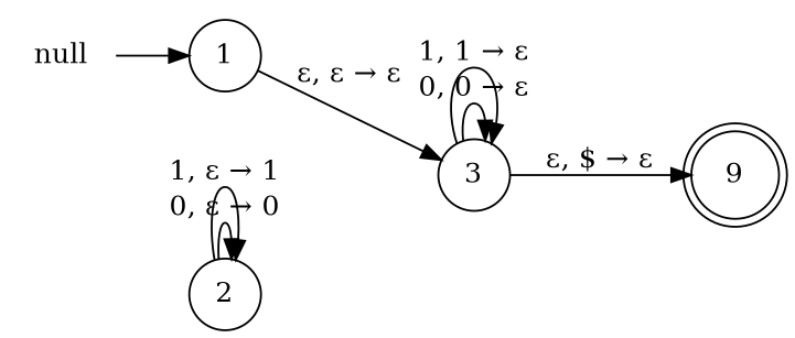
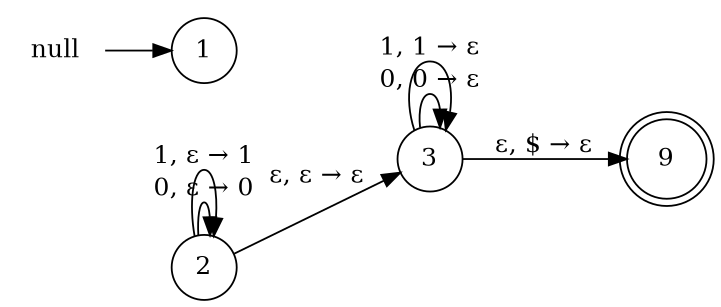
  digraph {
    rankdir=LR
    node [shape=circle]
    null [shape=plaintext]
    1
    2
    3
    n5 [label=9 shape=doublecircle]
    null -> 1
    2 -> 2 [label="0, &#949; &#8594; 0"]
    2 -> 2 [label="1, &#949; &#8594; 1"]
-   1 -> 3 [label="&#949;, &#949; &#8594; &#949;"]
+   2 -> 3 [label="&#949;, &#949; &#8594; &#949;"]
    3 -> 3 [label="0, 0 &#8594; &#949;"]
    3 -> 3 [label="1, 1 &#8594; &#949;"]
    3 -> n5 [label="&#949;, $ &#8594; &#949;"]
  }
